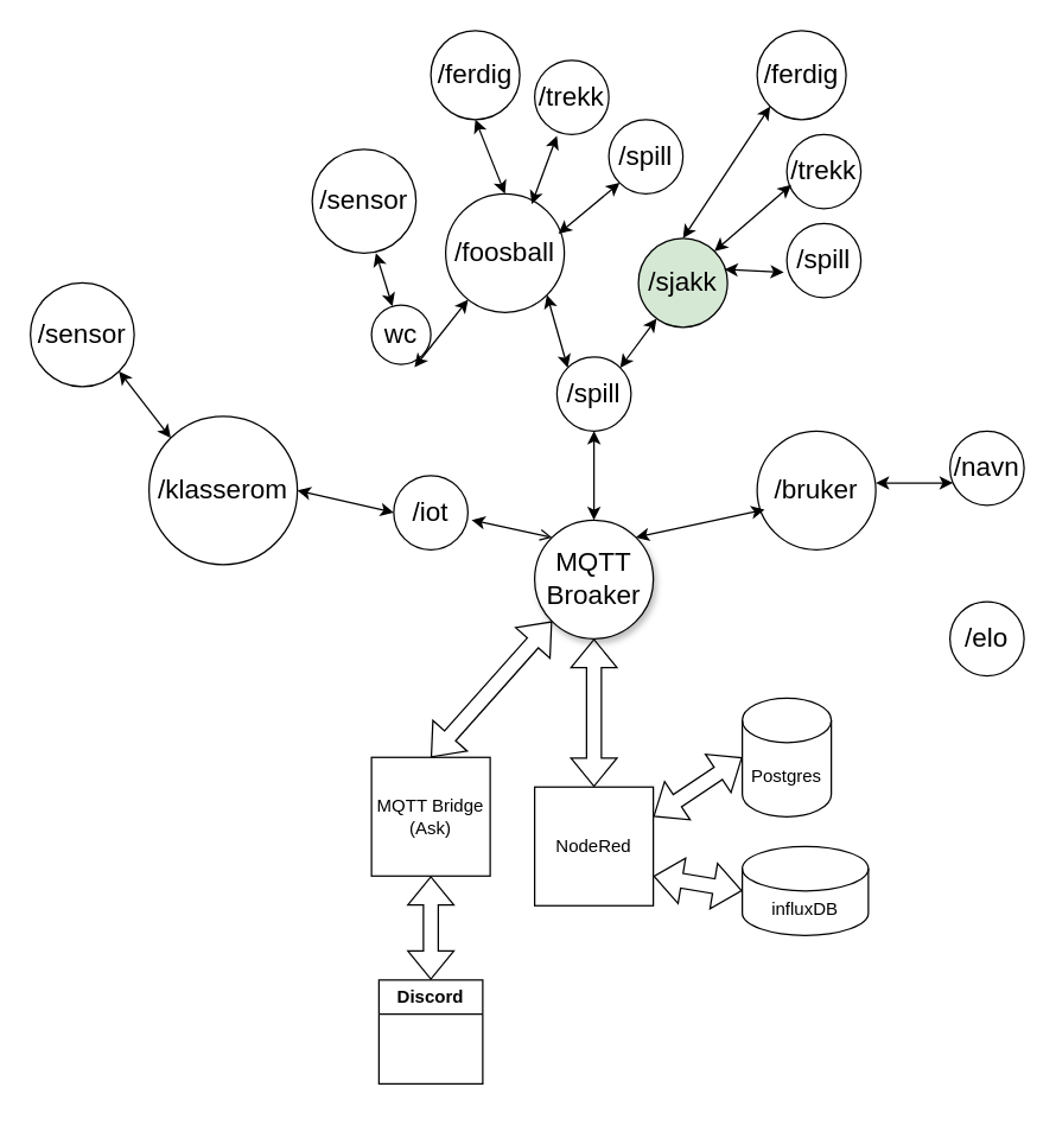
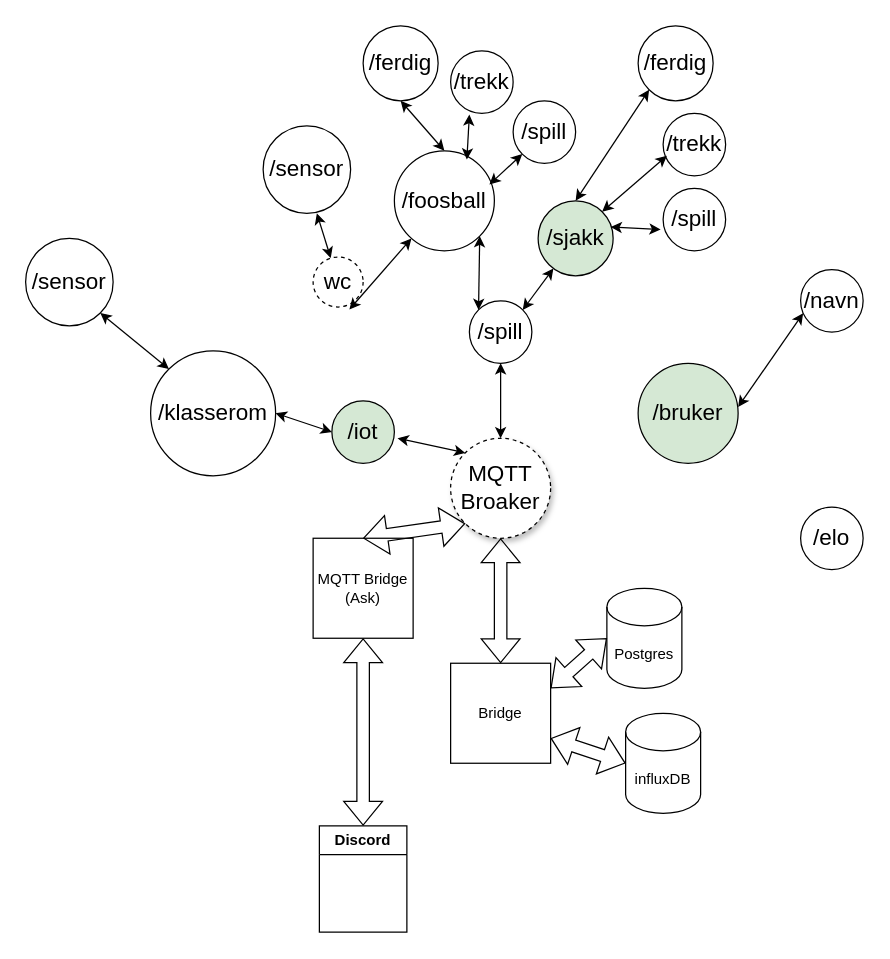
  <mxCell id="0" />
  <mxCell id="1" parent="0" />
- <mxCell id="2" value="&lt;font style=&quot;font-size: 18px;&quot;&gt;MQTT&lt;br&gt;Broaker&lt;/font&gt;" style="ellipse;whiteSpace=wrap;html=1;aspect=fixed;shadow=1;fillColor=light-dark(#FFFFFF,#99CCFF);" vertex="1" parent="1"><mxGeometry x="360" y="350" width="80" height="80" as="geometry" /></mxCell>
- <mxCell id="3" value="Postgres" style="shape=cylinder3;whiteSpace=wrap;html=1;boundedLbl=1;backgroundOutline=1;size=15;" vertex="1" parent="1"><mxGeometry x="500" y="470" width="60" height="80" as="geometry" /></mxCell>
- <mxCell id="4" value="NodeRed" style="whiteSpace=wrap;html=1;aspect=fixed;" vertex="1" parent="1"><mxGeometry x="360" y="530" width="80" height="80" as="geometry" /></mxCell>
- <mxCell id="5" value="influxDB" style="shape=cylinder3;whiteSpace=wrap;html=1;boundedLbl=1;backgroundOutline=1;size=15;" vertex="1" parent="1"><mxGeometry x="500" y="570" width="85" height="60" as="geometry" /></mxCell>
- <mxCell id="6" value="MQTT Bridge&lt;br&gt;(Ask)" style="whiteSpace=wrap;html=1;aspect=fixed;" vertex="1" parent="1"><mxGeometry x="250" y="510" width="80" height="80" as="geometry" /></mxCell>
- <mxCell id="7" value="Discord" style="swimlane;whiteSpace=wrap;html=1;" vertex="1" parent="1"><mxGeometry x="255" y="660" width="70" height="70" as="geometry" /></mxCell>
+ <mxCell id="2" value="&lt;font style=&quot;font-size: 18px;&quot;&gt;MQTT&lt;br&gt;Broaker&lt;/font&gt;" style="ellipse;whiteSpace=wrap;html=1;aspect=fixed;shadow=1;fillColor=light-dark(#FFFFFF,#99CCFF);dashed=1;" vertex="1" parent="1"><mxGeometry x="360" y="350" width="80" height="80" as="geometry" /></mxCell>
+ <mxCell id="3" value="Postgres" style="shape=cylinder3;whiteSpace=wrap;html=1;boundedLbl=1;backgroundOutline=1;size=15;" vertex="1" parent="1"><mxGeometry x="485" y="470" width="60" height="80" as="geometry" /></mxCell>
+ <mxCell id="4" value="Bridge" style="whiteSpace=wrap;html=1;aspect=fixed;" vertex="1" parent="1"><mxGeometry x="360" y="530" width="80" height="80" as="geometry" /></mxCell>
+ <mxCell id="5" value="influxDB" style="shape=cylinder3;whiteSpace=wrap;html=1;boundedLbl=1;backgroundOutline=1;size=15;" vertex="1" parent="1"><mxGeometry x="500" y="570" width="60" height="80" as="geometry" /></mxCell>
+ <mxCell id="6" value="MQTT Bridge&lt;br&gt;(Ask)" style="whiteSpace=wrap;html=1;aspect=fixed;" vertex="1" parent="1"><mxGeometry x="250" y="430" width="80" height="80" as="geometry" /></mxCell>
+ <mxCell id="7" value="Discord" style="swimlane;whiteSpace=wrap;html=1;" vertex="1" parent="1"><mxGeometry x="255" y="660" width="70" height="85" as="geometry" /></mxCell>
  <mxCell id="8" value="" style="shape=flexArrow;endArrow=classic;startArrow=classic;html=1;rounded=0;entryX=0;entryY=0.5;entryDx=0;entryDy=0;entryPerimeter=0;exitX=1;exitY=0.25;exitDx=0;exitDy=0;" edge="1" parent="1" source="4" target="3"><mxGeometry width="100" height="100" relative="1" as="geometry"><mxPoint x="340" y="560" as="sourcePoint" /><mxPoint x="440" y="460" as="targetPoint" /></mxGeometry></mxCell>
  <mxCell id="9" value="" style="shape=flexArrow;endArrow=classic;startArrow=classic;html=1;rounded=0;entryX=0;entryY=0.5;entryDx=0;entryDy=0;entryPerimeter=0;exitX=1;exitY=0.75;exitDx=0;exitDy=0;" edge="1" parent="1" source="4" target="5"><mxGeometry width="100" height="100" relative="1" as="geometry"><mxPoint x="340" y="560" as="sourcePoint" /><mxPoint x="440" y="460" as="targetPoint" /></mxGeometry></mxCell>
  <mxCell id="10" value="" style="shape=flexArrow;endArrow=classic;startArrow=classic;html=1;rounded=0;entryX=0.5;entryY=1;entryDx=0;entryDy=0;exitX=0.5;exitY=0;exitDx=0;exitDy=0;" edge="1" parent="1" source="4" target="2"><mxGeometry width="100" height="100" relative="1" as="geometry"><mxPoint x="340" y="560" as="sourcePoint" /><mxPoint x="440" y="460" as="targetPoint" /></mxGeometry></mxCell>
  <mxCell id="11" value="" style="shape=flexArrow;endArrow=classic;startArrow=classic;html=1;rounded=0;entryX=0;entryY=1;entryDx=0;entryDy=0;exitX=0.5;exitY=0;exitDx=0;exitDy=0;" edge="1" parent="1" source="6" target="2"><mxGeometry width="100" height="100" relative="1" as="geometry"><mxPoint x="340" y="560" as="sourcePoint" /><mxPoint x="440" y="460" as="targetPoint" /></mxGeometry></mxCell>
  <mxCell id="12" value="" style="shape=flexArrow;endArrow=classic;startArrow=classic;html=1;rounded=0;exitX=0.5;exitY=0;exitDx=0;exitDy=0;entryX=0.5;entryY=1;entryDx=0;entryDy=0;" edge="1" parent="1" source="7" target="6"><mxGeometry width="100" height="100" relative="1" as="geometry"><mxPoint x="340" y="560" as="sourcePoint" /><mxPoint x="440" y="460" as="targetPoint" /></mxGeometry></mxCell>
- <mxCell id="13" value="&lt;font style=&quot;font-size: 18px;&quot;&gt;/iot&lt;/font&gt;" style="ellipse;whiteSpace=wrap;html=1;strokeColor=light-dark(#000000,#007FFF);" vertex="1" parent="1"><mxGeometry x="265" y="320" width="50" height="50" as="geometry" /></mxCell>
+ <mxCell id="13" value="&lt;font style=&quot;font-size: 18px;&quot;&gt;/iot&lt;/font&gt;" style="ellipse;whiteSpace=wrap;html=1;strokeColor=light-dark(#000000,#007FFF);fillColor=#d5e8d4;" vertex="1" parent="1"><mxGeometry x="265" y="320" width="50" height="50" as="geometry" /></mxCell>
  <mxCell id="14" value="&lt;font style=&quot;font-size: 18px;&quot;&gt;/spill&lt;/font&gt;" style="ellipse;whiteSpace=wrap;html=1;strokeColor=light-dark(#000000,#007FFF);" vertex="1" parent="1"><mxGeometry x="375" y="240" width="50" height="50" as="geometry" /></mxCell>
- <mxCell id="15" value="&lt;font style=&quot;font-size: 18px;&quot;&gt;/bruker&lt;/font&gt;" style="ellipse;whiteSpace=wrap;html=1;strokeColor=light-dark(#000000,#007FFF);" vertex="1" parent="1"><mxGeometry x="510" y="290" width="80" height="80" as="geometry" /></mxCell>
+ <mxCell id="15" value="&lt;font style=&quot;font-size: 18px;&quot;&gt;/bruker&lt;/font&gt;" style="ellipse;whiteSpace=wrap;html=1;strokeColor=light-dark(#000000,#007FFF);fillColor=#d5e8d4;" vertex="1" parent="1"><mxGeometry x="510" y="290" width="80" height="80" as="geometry" /></mxCell>
  <mxCell id="16" value="" style="endArrow=classic;startArrow=classic;html=1;rounded=0;exitX=0.967;exitY=0.35;exitDx=0;exitDy=0;entryX=-0.04;entryY=0.66;entryDx=0;entryDy=0;entryPerimeter=0;exitPerimeter=0;" edge="1" parent="1" source="25" target="34"><mxGeometry width="50" height="50" relative="1" as="geometry"><mxPoint x="450" y="180" as="sourcePoint" /><mxPoint x="500" y="130" as="targetPoint" /></mxGeometry></mxCell>
  <mxCell id="17" value="" style="endArrow=classic;startArrow=classic;html=1;rounded=0;entryX=0;entryY=0;entryDx=0;entryDy=0;exitX=1;exitY=1;exitDx=0;exitDy=0;" edge="1" parent="1" source="21" target="14"><mxGeometry width="50" height="50" relative="1" as="geometry"><mxPoint x="290" y="140" as="sourcePoint" /><mxPoint x="345" y="180" as="targetPoint" /></mxGeometry></mxCell>
- <mxCell id="18" value="" style="endArrow=classic;startArrow=classic;html=1;rounded=0;exitX=1;exitY=0;exitDx=0;exitDy=0;entryX=0.063;entryY=0.663;entryDx=0;entryDy=0;entryPerimeter=0;" edge="1" parent="1" source="2" target="15"><mxGeometry width="50" height="50" relative="1" as="geometry"><mxPoint x="460" y="470" as="sourcePoint" /><mxPoint x="490" y="340" as="targetPoint" /></mxGeometry></mxCell>
  <mxCell id="19" value="" style="endArrow=classic;startArrow=classic;html=1;rounded=0;entryX=0.5;entryY=1;entryDx=0;entryDy=0;exitX=0.5;exitY=0;exitDx=0;exitDy=0;" edge="1" parent="1" source="2" target="14"><mxGeometry width="50" height="50" relative="1" as="geometry"><mxPoint x="350" y="300" as="sourcePoint" /><mxPoint x="400" y="250" as="targetPoint" /></mxGeometry></mxCell>
- <mxCell id="20" value="" style="endArrow=open;startArrow=classic;html=1;rounded=0;entryX=0;entryY=0;entryDx=0;entryDy=0;exitX=1.05;exitY=0.6;exitDx=0;exitDy=0;exitPerimeter=0;" edge="1" parent="1" source="13" target="2"><mxGeometry width="50" height="50" relative="1" as="geometry"><mxPoint x="260" y="400" as="sourcePoint" /><mxPoint x="310" y="350" as="targetPoint" /></mxGeometry></mxCell>
- <mxCell id="21" value="&lt;font style=&quot;font-size: 18px;&quot;&gt;/foosball&lt;/font&gt;" style="ellipse;whiteSpace=wrap;html=1;strokeColor=light-dark(#000000,#007FFF);" vertex="1" parent="1"><mxGeometry x="300" y="130" width="80" height="80" as="geometry" /></mxCell>
- <mxCell id="22" value="&lt;font style=&quot;font-size: 18px;&quot;&gt;/navn&lt;/font&gt;" style="ellipse;whiteSpace=wrap;html=1;strokeColor=light-dark(#000000,#007FFF);" vertex="1" parent="1"><mxGeometry x="640" y="290" width="50" height="50" as="geometry" /></mxCell>
+ <mxCell id="20" value="" style="endArrow=classic;startArrow=classic;html=1;rounded=0;entryX=0;entryY=0;entryDx=0;entryDy=0;exitX=1.05;exitY=0.6;exitDx=0;exitDy=0;exitPerimeter=0;" edge="1" parent="1" source="13" target="2"><mxGeometry width="50" height="50" relative="1" as="geometry"><mxPoint x="260" y="400" as="sourcePoint" /><mxPoint x="310" y="350" as="targetPoint" /></mxGeometry></mxCell>
+ <mxCell id="21" value="&lt;font style=&quot;font-size: 18px;&quot;&gt;/foosball&lt;/font&gt;" style="ellipse;whiteSpace=wrap;html=1;strokeColor=light-dark(#000000,#007FFF);" vertex="1" parent="1"><mxGeometry x="315" y="120" width="80" height="80" as="geometry" /></mxCell>
+ <mxCell id="22" value="&lt;font style=&quot;font-size: 18px;&quot;&gt;/navn&lt;/font&gt;" style="ellipse;whiteSpace=wrap;html=1;strokeColor=light-dark(#000000,#007FFF);" vertex="1" parent="1"><mxGeometry x="640" y="215" width="50" height="50" as="geometry" /></mxCell>
  <mxCell id="23" value="&lt;font style=&quot;font-size: 18px;&quot;&gt;/elo&lt;/font&gt;" style="ellipse;whiteSpace=wrap;html=1;strokeColor=light-dark(#000000,#007FFF);" vertex="1" parent="1"><mxGeometry x="640" y="405" width="50" height="50" as="geometry" /></mxCell>
  <mxCell id="24" value="" style="endArrow=classic;startArrow=classic;html=1;rounded=0;exitX=1;exitY=0;exitDx=0;exitDy=0;" edge="1" parent="1" source="14" target="25"><mxGeometry width="50" height="50" relative="1" as="geometry"><mxPoint x="418" y="247" as="sourcePoint" /><mxPoint x="500" y="130" as="targetPoint" /></mxGeometry></mxCell>
  <mxCell id="25" value="&lt;font style=&quot;font-size: 18px;&quot;&gt;/sjakk&lt;/font&gt;" style="ellipse;whiteSpace=wrap;html=1;strokeColor=light-dark(#000000,#007FFF);fillColor=#d5e8d4;" vertex="1" parent="1"><mxGeometry x="430" y="160" width="60" height="60" as="geometry" /></mxCell>
- <mxCell id="26" value="&lt;span style=&quot;font-size: 18px;&quot;&gt;wc&lt;/span&gt;" style="ellipse;whiteSpace=wrap;html=1;strokeColor=light-dark(#000000,#007FFF);" vertex="1" parent="1"><mxGeometry x="250" y="205" width="40" height="40" as="geometry" /></mxCell>
- <mxCell id="27" value="&lt;font style=&quot;font-size: 18px;&quot;&gt;/klasserom&lt;/font&gt;" style="ellipse;whiteSpace=wrap;html=1;strokeColor=light-dark(#000000,#007FFF);" vertex="1" parent="1"><mxGeometry x="100" y="280" width="100" height="100" as="geometry" /></mxCell>
+ <mxCell id="26" value="&lt;span style=&quot;font-size: 18px;&quot;&gt;wc&lt;/span&gt;" style="ellipse;whiteSpace=wrap;html=1;strokeColor=light-dark(#000000,#007FFF);dashed=1;" vertex="1" parent="1"><mxGeometry x="250" y="205" width="40" height="40" as="geometry" /></mxCell>
+ <mxCell id="27" value="&lt;font style=&quot;font-size: 18px;&quot;&gt;/klasserom&lt;/font&gt;" style="ellipse;whiteSpace=wrap;html=1;strokeColor=light-dark(#000000,#007FFF);" vertex="1" parent="1"><mxGeometry x="120" y="280" width="100" height="100" as="geometry" /></mxCell>
  <mxCell id="28" value="" style="endArrow=classic;startArrow=classic;html=1;rounded=0;entryX=0;entryY=0.5;entryDx=0;entryDy=0;exitX=1;exitY=0.5;exitDx=0;exitDy=0;" edge="1" parent="1" source="27" target="13"><mxGeometry width="50" height="50" relative="1" as="geometry"><mxPoint x="90" y="520" as="sourcePoint" /><mxPoint x="140" y="470" as="targetPoint" /></mxGeometry></mxCell>
  <mxCell id="29" value="" style="endArrow=classic;startArrow=classic;html=1;rounded=0;exitX=0.725;exitY=1.05;exitDx=0;exitDy=0;exitPerimeter=0;" edge="1" parent="1" source="26" target="21"><mxGeometry width="50" height="50" relative="1" as="geometry"><mxPoint x="240" y="300" as="sourcePoint" /><mxPoint x="200" y="440" as="targetPoint" /></mxGeometry></mxCell>
  <mxCell id="30" value="&lt;font style=&quot;font-size: 18px;&quot;&gt;/sensor&lt;/font&gt;" style="ellipse;whiteSpace=wrap;html=1;strokeColor=light-dark(#000000,#007FFF);" vertex="1" parent="1"><mxGeometry x="210" y="100" width="70" height="70" as="geometry" /></mxCell>
  <mxCell id="31" value="&lt;font style=&quot;font-size: 18px;&quot;&gt;/sensor&lt;/font&gt;" style="ellipse;whiteSpace=wrap;html=1;strokeColor=light-dark(#000000,#007FFF);" vertex="1" parent="1"><mxGeometry x="20" y="190" width="70" height="70" as="geometry" /></mxCell>
  <mxCell id="32" value="&lt;font style=&quot;font-size: 18px;&quot;&gt;/trekk&lt;/font&gt;" style="ellipse;whiteSpace=wrap;html=1;strokeColor=light-dark(#000000,#007FFF);" vertex="1" parent="1"><mxGeometry x="530" y="90" width="50" height="50" as="geometry" /></mxCell>
  <mxCell id="33" value="&lt;font style=&quot;font-size: 18px;&quot;&gt;/ferdig&lt;/font&gt;" style="ellipse;whiteSpace=wrap;html=1;strokeColor=light-dark(#000000,#007FFF);" vertex="1" parent="1"><mxGeometry x="510" y="20" width="60" height="60" as="geometry" /></mxCell>
  <mxCell id="34" value="&lt;font style=&quot;font-size: 18px;&quot;&gt;/spill&lt;/font&gt;" style="ellipse;whiteSpace=wrap;html=1;strokeColor=light-dark(#000000,#007FFF);" vertex="1" parent="1"><mxGeometry x="530" y="150" width="50" height="50" as="geometry" /></mxCell>
  <mxCell id="35" value="" style="endArrow=classic;startArrow=classic;html=1;rounded=0;entryX=0.06;entryY=0.68;entryDx=0;entryDy=0;entryPerimeter=0;exitX=1;exitY=0;exitDx=0;exitDy=0;" edge="1" parent="1" source="25" target="32"><mxGeometry width="50" height="50" relative="1" as="geometry"><mxPoint x="370" y="540" as="sourcePoint" /><mxPoint x="420" y="490" as="targetPoint" /></mxGeometry></mxCell>
  <mxCell id="36" value="" style="endArrow=classic;startArrow=classic;html=1;rounded=0;entryX=0;entryY=1;entryDx=0;entryDy=0;exitX=0.5;exitY=0;exitDx=0;exitDy=0;" edge="1" parent="1" source="25" target="33"><mxGeometry width="50" height="50" relative="1" as="geometry"><mxPoint x="460" y="140" as="sourcePoint" /><mxPoint x="510" y="90" as="targetPoint" /></mxGeometry></mxCell>
  <mxCell id="37" value="&lt;font style=&quot;font-size: 18px;&quot;&gt;/trekk&lt;/font&gt;" style="ellipse;whiteSpace=wrap;html=1;strokeColor=light-dark(#000000,#007FFF);" vertex="1" parent="1"><mxGeometry x="360" y="40" width="50" height="50" as="geometry" /></mxCell>
  <mxCell id="38" value="&lt;font style=&quot;font-size: 18px;&quot;&gt;/ferdig&lt;/font&gt;" style="ellipse;whiteSpace=wrap;html=1;strokeColor=light-dark(#000000,#007FFF);" vertex="1" parent="1"><mxGeometry x="290" y="20" width="60" height="60" as="geometry" /></mxCell>
  <mxCell id="39" value="&lt;font style=&quot;font-size: 18px;&quot;&gt;/spill&lt;/font&gt;" style="ellipse;whiteSpace=wrap;html=1;strokeColor=light-dark(#000000,#007FFF);" vertex="1" parent="1"><mxGeometry x="410" y="80" width="50" height="50" as="geometry" /></mxCell>
  <mxCell id="40" value="" style="endArrow=classic;startArrow=classic;html=1;rounded=0;entryX=0;entryY=1;entryDx=0;entryDy=0;exitX=0.95;exitY=0.338;exitDx=0;exitDy=0;exitPerimeter=0;" edge="1" parent="1" source="21" target="39"><mxGeometry width="50" height="50" relative="1" as="geometry"><mxPoint x="380" y="150" as="sourcePoint" /><mxPoint x="400" y="130" as="targetPoint" /></mxGeometry></mxCell>
  <mxCell id="41" value="" style="endArrow=classic;startArrow=classic;html=1;rounded=0;entryX=0.3;entryY=1.02;entryDx=0;entryDy=0;exitX=0.725;exitY=0.088;exitDx=0;exitDy=0;exitPerimeter=0;entryPerimeter=0;" edge="1" parent="1" source="21" target="37"><mxGeometry width="50" height="50" relative="1" as="geometry"><mxPoint x="386" y="167" as="sourcePoint" /><mxPoint x="427" y="133" as="targetPoint" /></mxGeometry></mxCell>
  <mxCell id="42" value="" style="endArrow=classic;startArrow=classic;html=1;rounded=0;entryX=0.5;entryY=1;entryDx=0;entryDy=0;exitX=0.5;exitY=0;exitDx=0;exitDy=0;" edge="1" parent="1" source="21" target="38"><mxGeometry width="50" height="50" relative="1" as="geometry"><mxPoint x="396" y="177" as="sourcePoint" /><mxPoint x="437" y="143" as="targetPoint" /></mxGeometry></mxCell>
  <mxCell id="43" value="" style="endArrow=classic;startArrow=classic;html=1;rounded=0;exitX=0.614;exitY=1;exitDx=0;exitDy=0;exitPerimeter=0;" edge="1" parent="1" source="30" target="26"><mxGeometry width="50" height="50" relative="1" as="geometry"><mxPoint x="370" y="540" as="sourcePoint" /><mxPoint x="420" y="490" as="targetPoint" /></mxGeometry></mxCell>
  <mxCell id="44" value="" style="endArrow=classic;startArrow=classic;html=1;rounded=0;entryX=1;entryY=1;entryDx=0;entryDy=0;exitX=0;exitY=0;exitDx=0;exitDy=0;" edge="1" parent="1" source="27" target="31"><mxGeometry width="50" height="50" relative="1" as="geometry"><mxPoint x="20" y="450" as="sourcePoint" /><mxPoint x="70" y="400" as="targetPoint" /></mxGeometry></mxCell>
  <mxCell id="45" value="" style="endArrow=classic;startArrow=classic;html=1;rounded=0;entryX=0.04;entryY=0.7;entryDx=0;entryDy=0;entryPerimeter=0;" edge="1" parent="1" target="22"><mxGeometry width="50" height="50" relative="1" as="geometry"><mxPoint x="590" y="325" as="sourcePoint" /><mxPoint x="80" y="410" as="targetPoint" /></mxGeometry></mxCell>
